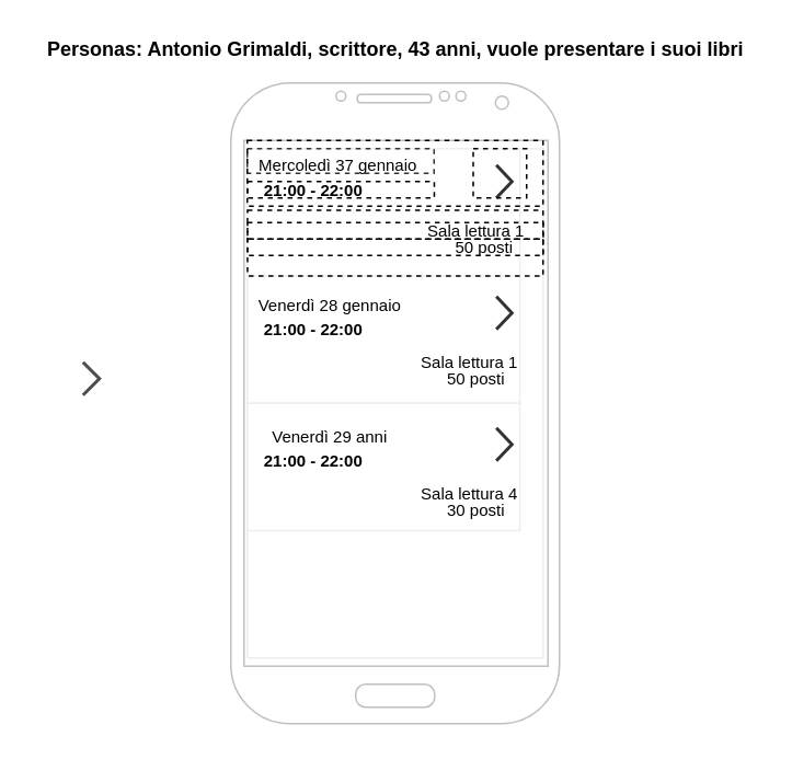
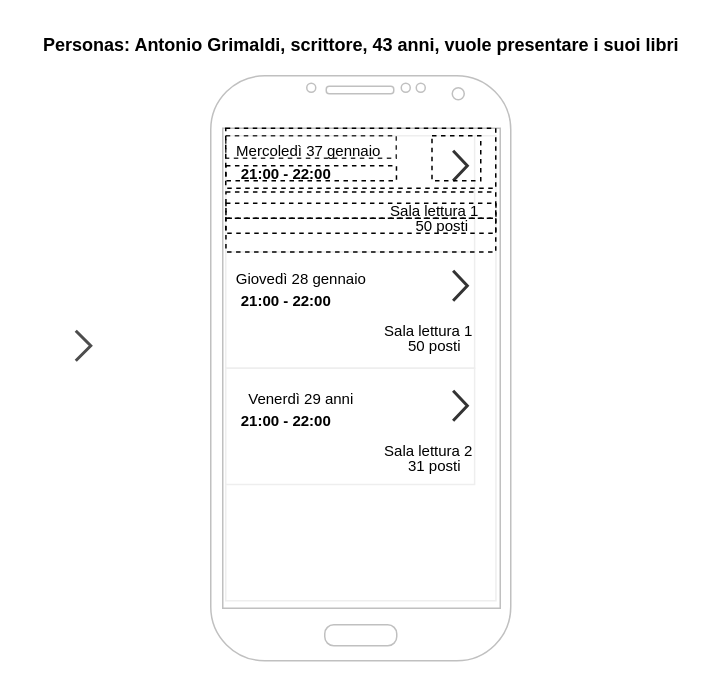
  <mxCell id="0" />
  <mxCell id="1" parent="0" />
  <mxCell id="2" value="" style="verticalLabelPosition=bottom;verticalAlign=top;html=1;shadow=0;dashed=0;strokeWidth=1;shape=mxgraph.android.phone2;strokeColor=#c0c0c0;" vertex="1" parent="1"><mxGeometry x="140" y="50" width="200" height="390" as="geometry" /></mxCell>
  <mxCell id="3" value="" style="strokeWidth=1;html=1;shadow=0;dashed=0;shape=mxgraph.android.rrect;rSize=0;strokeColor=#eeeeee;fillColor=#ffffff;gradientColor=none;" vertex="1" parent="1"><mxGeometry x="150" y="90" width="180.13" height="310" as="geometry" /></mxCell>
  <mxCell id="4" value="" style="strokeColor=inherit;fillColor=inherit;gradientColor=inherit;strokeWidth=1;html=1;shadow=0;dashed=0;shape=mxgraph.android.rrect;rSize=0;align=left;spacingLeft=10;fontSize=8;fontColor=#333333;" vertex="1" parent="3"><mxGeometry width="165.917" height="77.5" as="geometry" /></mxCell>
  <mxCell id="5" value="" style="strokeColor=inherit;fillColor=inherit;gradientColor=inherit;strokeWidth=1;html=1;shadow=0;dashed=0;shape=mxgraph.android.rrect;rSize=0;align=left;spacingLeft=10;fontSize=8;fontColor=#333333;" vertex="1" parent="3"><mxGeometry y="77.5" width="165.917" height="77.5" as="geometry" /></mxCell>
  <mxCell id="6" value="" style="strokeColor=inherit;fillColor=inherit;gradientColor=inherit;strokeWidth=1;html=1;shadow=0;dashed=0;shape=mxgraph.android.rrect;rSize=0;align=left;spacingLeft=10;fontSize=8;fontColor=#333333;" vertex="1" parent="3"><mxGeometry y="155" width="165.917" height="77.5" as="geometry" /></mxCell>
  <mxCell id="7" value="&lt;h5&gt;&lt;font style=&quot;font-weight: normal ; font-size: 10px&quot;&gt;Mercoledì 37 gennaio&lt;/font&gt;&lt;/h5&gt;" style="text;html=1;align=center;verticalAlign=middle;resizable=0;points=[];autosize=1;" vertex="1" parent="3"><mxGeometry x="0.128" y="-15" width="110" height="50" as="geometry" /></mxCell>
  <mxCell id="8" value="&lt;font style=&quot;font-size: 10px&quot;&gt;&lt;b&gt;21:00 - 22:00&lt;/b&gt;&lt;/font&gt;" style="text;html=1;align=center;verticalAlign=middle;resizable=0;points=[];autosize=1;" vertex="1" parent="3"><mxGeometry x="0.128" y="15" width="80" height="20" as="geometry" /></mxCell>
  <mxCell id="9" value="&lt;font style=&quot;font-size: 10px&quot;&gt;Sala lettura 1&lt;/font&gt;" style="text;html=1;align=center;verticalAlign=middle;resizable=0;points=[];autosize=1;" vertex="1" parent="3"><mxGeometry x="104.213" y="40" width="70" height="20" as="geometry" /></mxCell>
  <mxCell id="10" value="&lt;font style=&quot;font-size: 10px&quot;&gt;50 posti&lt;/font&gt;" style="text;html=1;align=center;verticalAlign=middle;resizable=0;points=[];autosize=1;" vertex="1" parent="3"><mxGeometry x="118.55" y="50" width="50" height="20" as="geometry" /></mxCell>
- <mxCell id="11" value="&lt;h5&gt;&lt;font style=&quot;font-weight: normal ; font-size: 10px&quot;&gt;Venerdì 28 gennaio&lt;/font&gt;&lt;/h5&gt;" style="text;html=1;align=center;verticalAlign=middle;resizable=0;points=[];autosize=1;" vertex="1" parent="3"><mxGeometry x="0.133" y="70" width="100" height="50" as="geometry" /></mxCell>
+ <mxCell id="11" value="&lt;h5&gt;&lt;font style=&quot;font-weight: normal ; font-size: 10px&quot;&gt;Giovedì 28 gennaio&lt;/font&gt;&lt;/h5&gt;" style="text;html=1;align=center;verticalAlign=middle;resizable=0;points=[];autosize=1;" vertex="1" parent="3"><mxGeometry x="0.133" y="70" width="100" height="50" as="geometry" /></mxCell>
  <mxCell id="12" value="&lt;b style=&quot;font-size: 10px&quot;&gt;21:00 - 22:00&lt;/b&gt;" style="text;html=1;align=center;verticalAlign=middle;resizable=0;points=[];autosize=1;" vertex="1" parent="3"><mxGeometry x="0.133" y="100" width="80" height="20" as="geometry" /></mxCell>
  <mxCell id="13" value="&lt;h5&gt;&lt;font style=&quot;font-weight: normal ; font-size: 10px&quot;&gt;Venerdì 29 anni&lt;/font&gt;&lt;/h5&gt;" style="text;html=1;align=center;verticalAlign=middle;resizable=0;points=[];autosize=1;" vertex="1" parent="3"><mxGeometry y="150" width="100" height="50" as="geometry" /></mxCell>
  <mxCell id="14" value="&lt;b style=&quot;font-size: 10px&quot;&gt;21:00 - 22:00&lt;/b&gt;" style="text;html=1;align=center;verticalAlign=middle;resizable=0;points=[];autosize=1;" vertex="1" parent="3"><mxGeometry y="180" width="80" height="20" as="geometry" /></mxCell>
- <mxCell id="15" value="&lt;font style=&quot;font-size: 10px&quot;&gt;Sala lettura 4&lt;/font&gt;" style="text;html=1;align=center;verticalAlign=middle;resizable=0;points=[];autosize=1;" vertex="1" parent="3"><mxGeometry x="99.606" y="200" width="70" height="20" as="geometry" /></mxCell>
+ <mxCell id="15" value="&lt;font style=&quot;font-size: 10px&quot;&gt;Sala lettura 2&lt;/font&gt;" style="text;html=1;align=center;verticalAlign=middle;resizable=0;points=[];autosize=1;" vertex="1" parent="3"><mxGeometry x="99.606" y="200" width="70" height="20" as="geometry" /></mxCell>
  <mxCell id="16" value="&lt;font style=&quot;font-size: 10px&quot;&gt;Sala lettura 1&lt;/font&gt;" style="text;html=1;align=center;verticalAlign=middle;resizable=0;points=[];autosize=1;" vertex="1" parent="3"><mxGeometry x="99.606" y="120" width="70" height="20" as="geometry" /></mxCell>
  <mxCell id="17" value="&lt;font style=&quot;font-size: 10px&quot;&gt;50 posti&lt;/font&gt;" style="text;html=1;align=center;verticalAlign=middle;resizable=0;points=[];autosize=1;" vertex="1" parent="3"><mxGeometry x="113.684" y="130" width="50" height="20" as="geometry" /></mxCell>
- <mxCell id="18" value="&lt;font style=&quot;font-size: 10px&quot;&gt;30 posti&lt;/font&gt;" style="text;html=1;align=center;verticalAlign=middle;resizable=0;points=[];autosize=1;" vertex="1" parent="3"><mxGeometry x="113.684" y="210" width="50" height="20" as="geometry" /></mxCell>
+ <mxCell id="18" value="&lt;font style=&quot;font-size: 10px&quot;&gt;31 posti&lt;/font&gt;" style="text;html=1;align=center;verticalAlign=middle;resizable=0;points=[];autosize=1;" vertex="1" parent="3"><mxGeometry x="113.684" y="210" width="50" height="20" as="geometry" /></mxCell>
  <mxCell id="19" value="" style="html=1;verticalLabelPosition=bottom;labelBackgroundColor=#ffffff;verticalAlign=top;shadow=0;dashed=0;strokeWidth=2;shape=mxgraph.ios7.misc.right;strokeColor=#333333;" vertex="1" parent="3"><mxGeometry x="151.579" y="170" width="9.474" height="20" as="geometry" /></mxCell>
  <mxCell id="20" value="" style="html=1;verticalLabelPosition=bottom;labelBackgroundColor=#ffffff;verticalAlign=top;shadow=0;dashed=0;strokeWidth=2;shape=mxgraph.ios7.misc.right;strokeColor=#333333;" vertex="1" parent="3"><mxGeometry x="151.579" y="10" width="9.474" height="20" as="geometry" /></mxCell>
  <mxCell id="21" value="" style="html=1;verticalLabelPosition=bottom;labelBackgroundColor=#ffffff;verticalAlign=top;shadow=0;dashed=0;strokeWidth=2;shape=mxgraph.ios7.misc.right;strokeColor=#333333;" vertex="1" parent="3"><mxGeometry x="151.579" y="90" width="9.474" height="20" as="geometry" /></mxCell>
  <mxCell id="22" value="" style="rounded=0;whiteSpace=wrap;html=1;dashed=1;strokeColor=#333333;fillColor=none;" vertex="1" parent="3"><mxGeometry width="113.684" height="15" as="geometry" /></mxCell>
  <mxCell id="23" value="" style="rounded=0;whiteSpace=wrap;html=1;dashed=1;fillColor=none;" vertex="1" parent="3"><mxGeometry x="0.133" y="20" width="113.684" height="10" as="geometry" /></mxCell>
  <mxCell id="24" value="" style="rounded=0;whiteSpace=wrap;html=1;dashed=1;strokeColor=#000000;fillColor=none;" vertex="1" parent="3"><mxGeometry y="-5" width="180" height="40" as="geometry" /></mxCell>
  <mxCell id="25" value="" style="rounded=0;whiteSpace=wrap;html=1;dashed=1;strokeColor=#000000;fillColor=none;" vertex="1" parent="3"><mxGeometry x="137.5" width="32.5" height="30" as="geometry" /></mxCell>
  <mxCell id="26" value="" style="rounded=0;whiteSpace=wrap;html=1;dashed=1;strokeColor=#000000;fillColor=none;" vertex="1" parent="3"><mxGeometry x="0.13" y="37.5" width="179.87" height="40" as="geometry" /></mxCell>
  <mxCell id="27" value="" style="rounded=0;whiteSpace=wrap;html=1;dashed=1;strokeColor=#000000;fillColor=none;" vertex="1" parent="3"><mxGeometry x="0.13" y="45" width="180" height="10" as="geometry" /></mxCell>
  <mxCell id="28" value="" style="rounded=0;whiteSpace=wrap;html=1;dashed=1;strokeColor=#000000;fillColor=none;" vertex="1" parent="3"><mxGeometry y="55" width="180" height="10" as="geometry" /></mxCell>
  <mxCell id="29" value="&lt;b&gt;Personas: Antonio Grimaldi, scrittore, 43 anni, vuole presentare i suoi libri&lt;/b&gt;" style="text;html=1;align=center;verticalAlign=middle;resizable=0;points=[];autosize=1;" vertex="1" parent="1"><mxGeometry x="20" width="440" height="20" as="geometry" y="20" /></mxCell>
  <mxCell id="30" value="" style="html=1;verticalLabelPosition=bottom;labelBackgroundColor=#ffffff;verticalAlign=top;shadow=0;dashed=0;strokeWidth=2;shape=mxgraph.ios7.misc.right;strokeColor=#4D4D4D;" vertex="1" parent="1"><mxGeometry x="50" y="220" width="10" height="20" as="geometry" /></mxCell>
